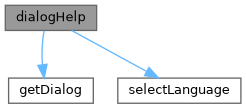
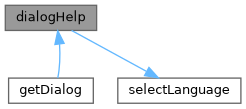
  digraph {
    rankdir=TB
    node [color=grey40 fillcolor=white fontname=Helvetica fontsize=10 shape=box style=filled]
    edge [color=steelblue1 fontname=Helvetica fontsize=10 labelfontname=Helvetica labelfontsize=10 style=solid]
    n1 [color=gray40 fillcolor=grey60 fontcolor=black height=0.2 label=dialogHelp width=0.4]
    n2 [height=0.2 label=getDialog width=0.4]
    n3 [height=0.2 label=selectLanguage width=0.4]
-   n1 -> n2
+   n2 -> n1
    n1 -> n3
  }
